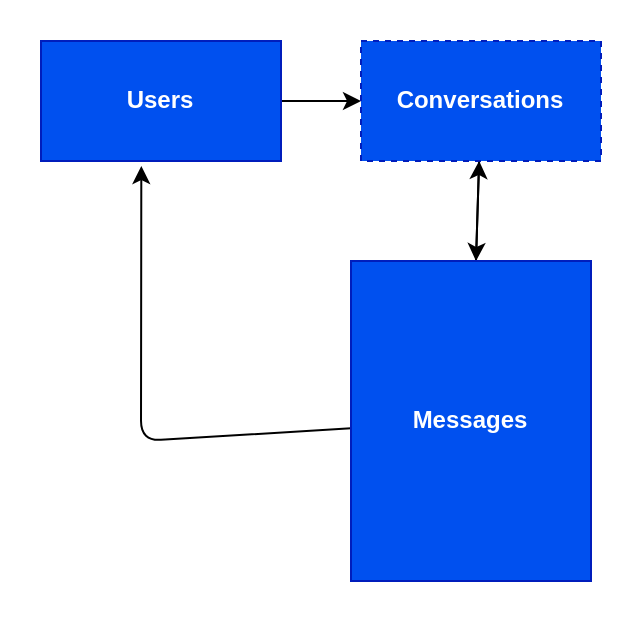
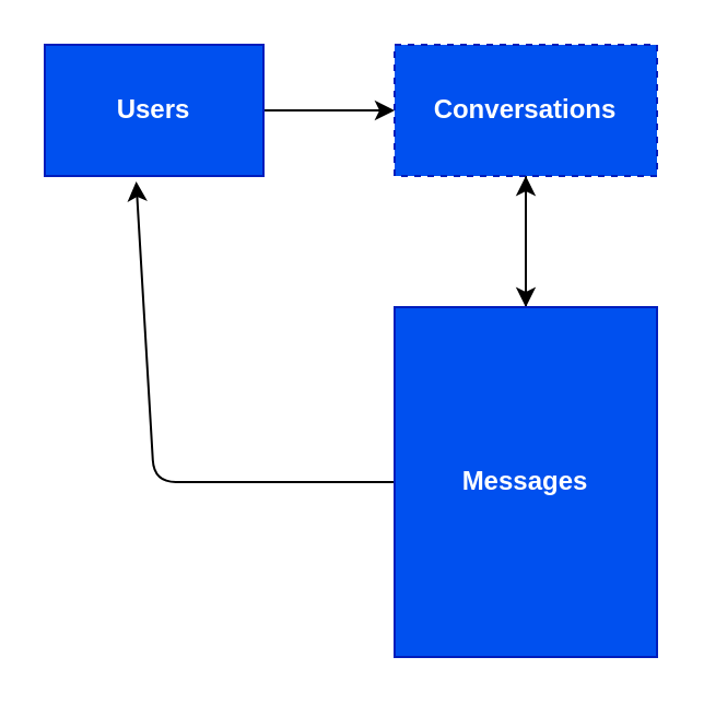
  <mxCell id="0" />
  <mxCell id="1" parent="0" />
  <mxCell id="2" style="edgeStyle=none;html=1;" parent="1" source="3" target="5" edge="1"><mxGeometry relative="1" as="geometry" /></mxCell>
- <mxCell id="3" value="&lt;b&gt;Users&lt;/b&gt;" style="whiteSpace=wrap;html=1;fillColor=#0050ef;fontColor=#ffffff;strokeColor=#001DBC;" parent="1" vertex="1"><mxGeometry x="20" y="20" width="120" height="60" as="geometry" /></mxCell>
+ <mxCell id="3" value="&lt;b&gt;Users&lt;/b&gt;" style="whiteSpace=wrap;html=1;fillColor=#0050ef;fontColor=#ffffff;strokeColor=#001DBC;" parent="1" vertex="1"><mxGeometry x="20" y="20" width="100" height="60" as="geometry" /></mxCell>
  <mxCell id="4" style="edgeStyle=none;html=1;" parent="1" source="5" target="8" edge="1"><mxGeometry relative="1" as="geometry" /></mxCell>
  <mxCell id="5" value="&lt;b&gt;Conversations&lt;/b&gt;" style="whiteSpace=wrap;html=1;fillColor=#0050ef;fontColor=#ffffff;strokeColor=#001DBC;dashed=1;" parent="1" vertex="1"><mxGeometry x="180" y="20" width="120" height="60" as="geometry" /></mxCell>
  <mxCell id="6" style="edgeStyle=none;html=1;" parent="1" source="8" target="5" edge="1"><mxGeometry relative="1" as="geometry" /></mxCell>
  <mxCell id="7" style="edgeStyle=none;html=1;entryX=0.418;entryY=1.042;entryDx=0;entryDy=0;entryPerimeter=0;" edge="1" parent="1" source="8" target="3"><mxGeometry relative="1" as="geometry"><Array as="points"><mxPoint x="70" y="220" /></Array></mxGeometry></mxCell>
- <mxCell id="8" value="&lt;b&gt;Messages&lt;/b&gt;" style="whiteSpace=wrap;html=1;fillColor=#0050ef;fontColor=#ffffff;strokeColor=#001DBC;" parent="1" vertex="1"><mxGeometry x="175" y="130" width="120" height="160" as="geometry" /></mxCell>
+ <mxCell id="8" value="&lt;b&gt;Messages&lt;/b&gt;" style="whiteSpace=wrap;html=1;fillColor=#0050ef;fontColor=#ffffff;strokeColor=#001DBC;" parent="1" vertex="1"><mxGeometry x="180" y="140" width="120" height="160" as="geometry" /></mxCell>
